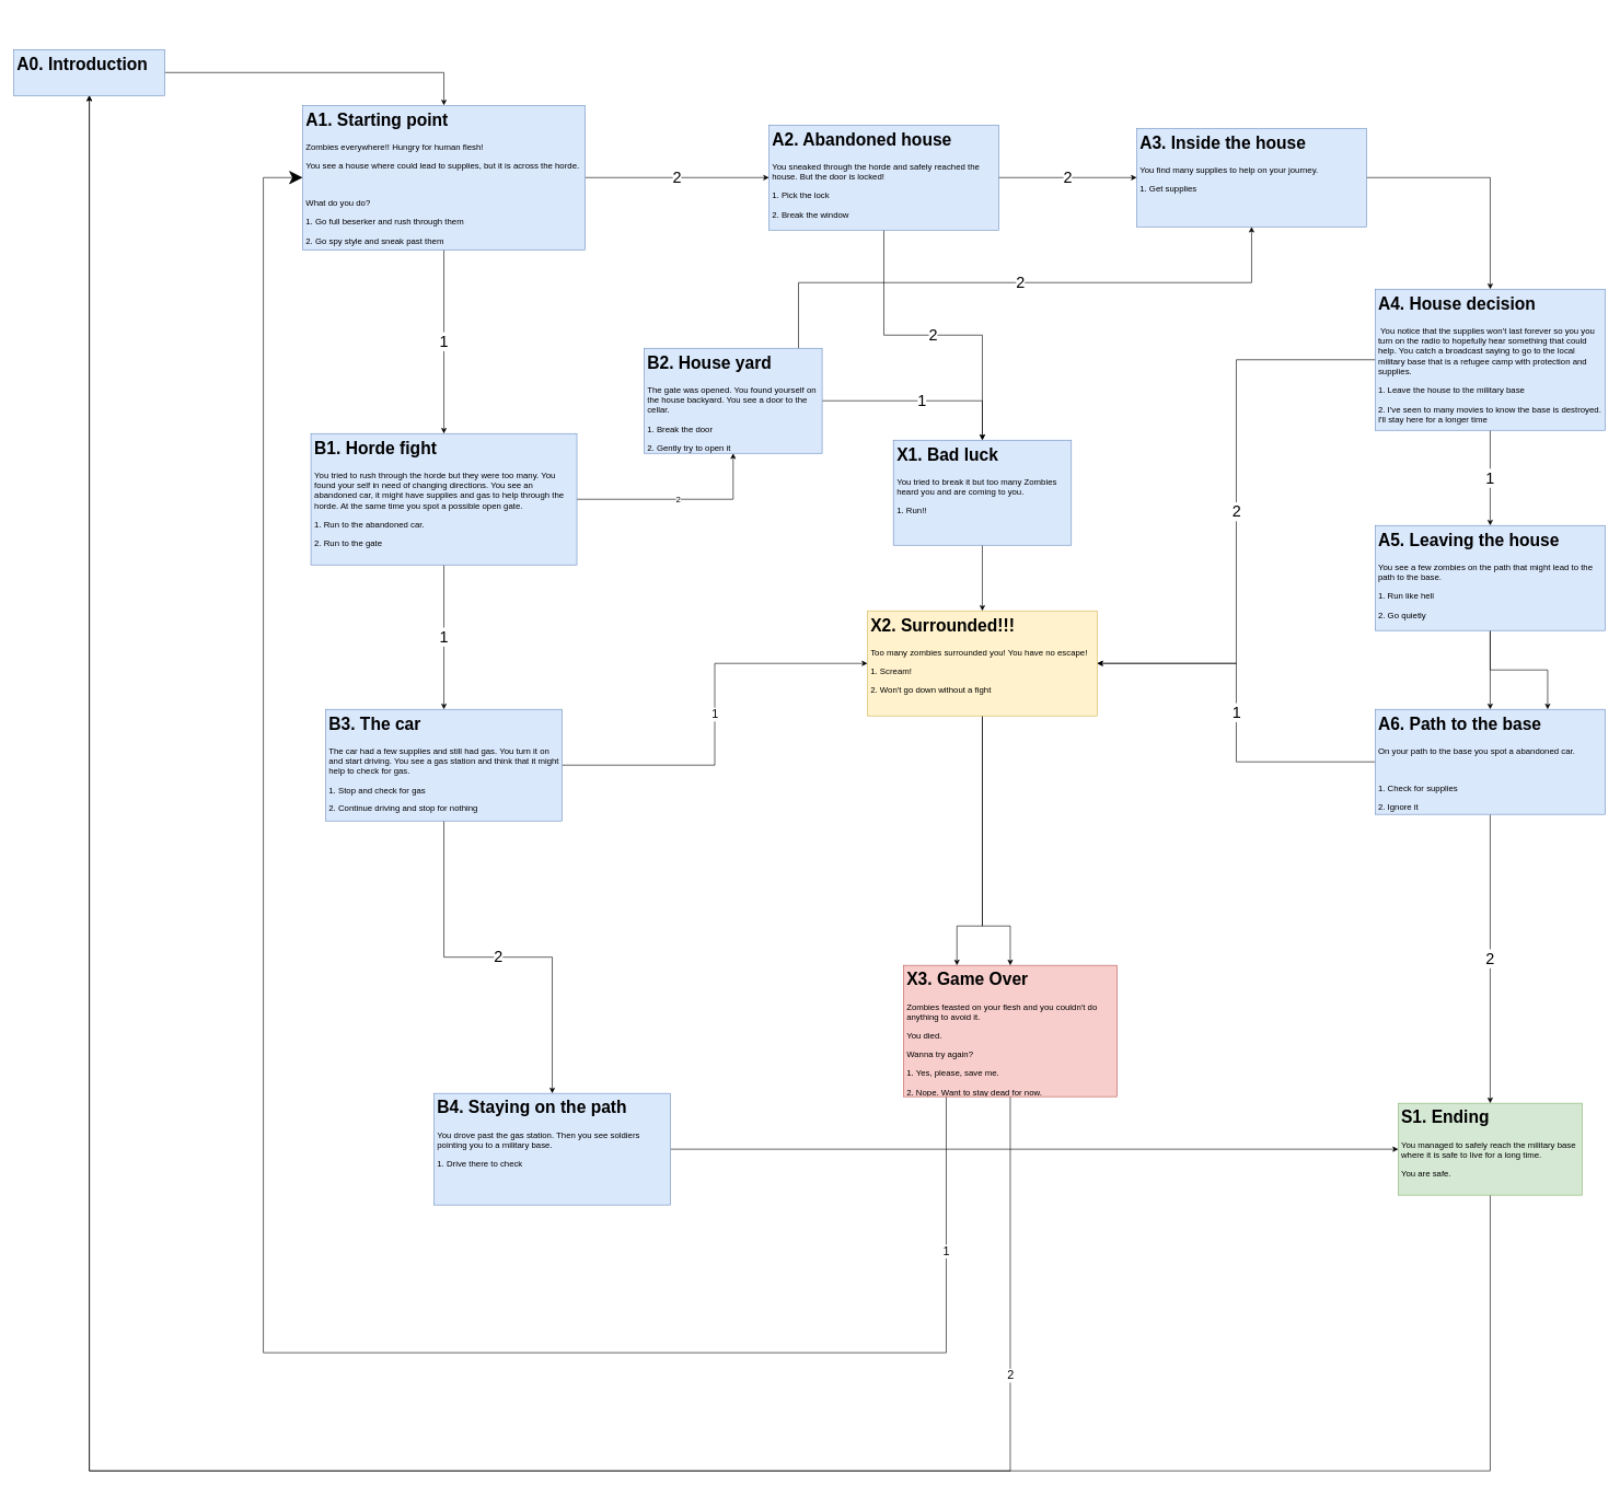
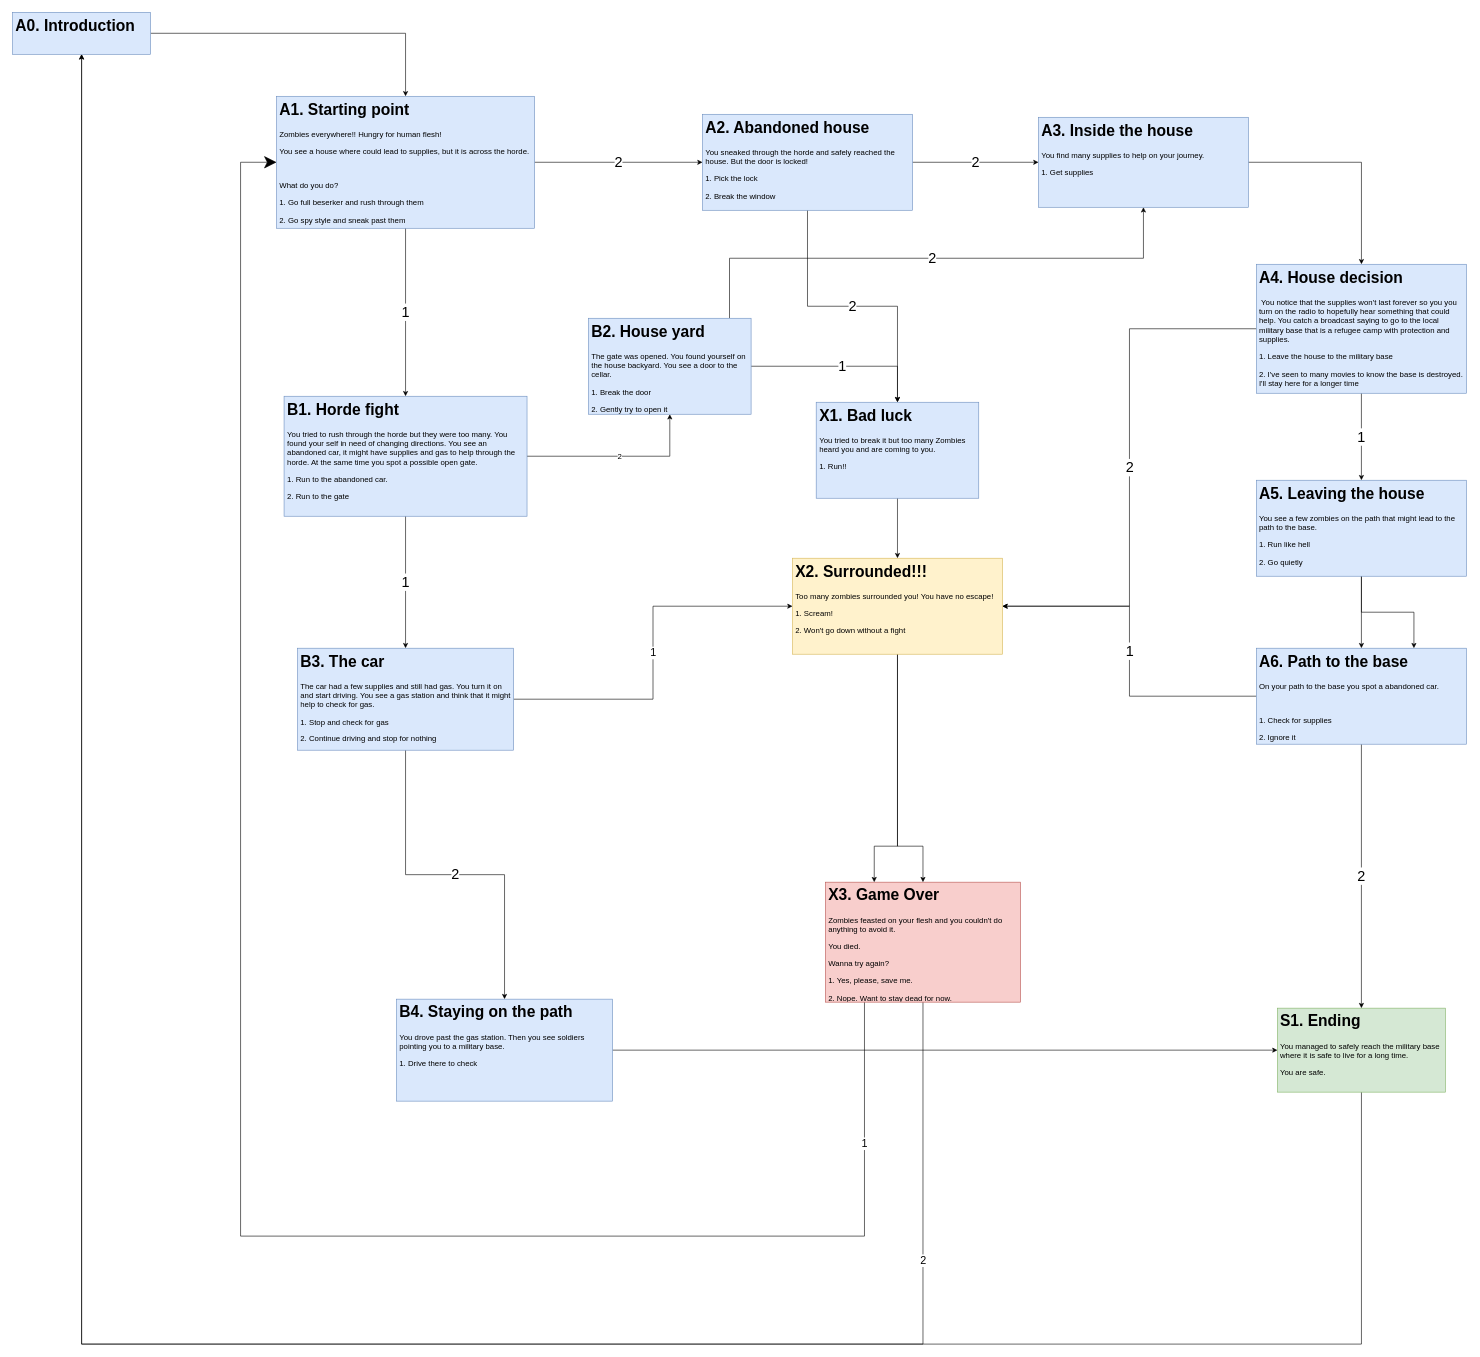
  <mxCell id="0" />
  <mxCell id="1" parent="0" />
  <mxCell id="2" value="2" style="edgeStyle=orthogonalEdgeStyle;rounded=0;orthogonalLoop=1;jettySize=auto;html=1;fontSize=24;" edge="1" parent="1" source="4" target="12"><mxGeometry relative="1" as="geometry" /></mxCell>
  <mxCell id="3" value="1" style="edgeStyle=orthogonalEdgeStyle;rounded=0;orthogonalLoop=1;jettySize=auto;html=1;entryX=0.5;entryY=0;entryDx=0;entryDy=0;fontSize=24;" edge="1" parent="1" source="4" target="15"><mxGeometry relative="1" as="geometry" /></mxCell>
  <mxCell id="4" value="&lt;h1&gt;A1. Starting point&lt;/h1&gt;&lt;p&gt;Zombies everywhere!! Hungry for human flesh!&lt;/p&gt;&lt;p&gt;You see a house where could lead to supplies, but it is across the horde&lt;span&gt;.&lt;/span&gt;&lt;/p&gt;&lt;p&gt;&lt;span&gt;&lt;br&gt;&lt;/span&gt;&lt;/p&gt;&lt;p&gt;&lt;span&gt;What do you do?&lt;/span&gt;&lt;br&gt;&lt;/p&gt;&lt;p&gt;1. Go full beserker and rush through them&lt;/p&gt;&lt;p&gt;2. Go spy style and sneak past them&lt;/p&gt;" style="text;html=1;strokeColor=#6c8ebf;fillColor=#dae8fc;spacing=5;spacingTop=-20;whiteSpace=wrap;overflow=hidden;rounded=0;fontSize=13;" vertex="1" parent="1"><mxGeometry x="460" y="160" width="430" height="220" as="geometry" /></mxCell>
  <mxCell id="5" value="2" style="edgeStyle=orthogonalEdgeStyle;rounded=0;orthogonalLoop=1;jettySize=auto;html=1;entryX=0.5;entryY=1;entryDx=0;entryDy=0;fontSize=18;" edge="1" parent="1" source="7" target="42"><mxGeometry x="-0.791" relative="1" as="geometry"><Array as="points"><mxPoint x="1538" y="2240" /><mxPoint x="135" y="2240" /></Array><mxPoint as="offset" /></mxGeometry></mxCell>
  <mxCell id="6" value="1" style="edgeStyle=orthogonalEdgeStyle;rounded=0;orthogonalLoop=1;jettySize=auto;html=1;entryX=0;entryY=0.5;entryDx=0;entryDy=0;fontSize=18;endSize=18;" edge="1" parent="1" source="7" target="4"><mxGeometry x="-0.856" relative="1" as="geometry"><Array as="points"><mxPoint x="1440" y="2060" /><mxPoint x="400" y="2060" /><mxPoint x="400" y="270" /></Array><mxPoint as="offset" /></mxGeometry></mxCell>
  <mxCell id="7" value="&lt;h1&gt;X3. Game Over&lt;/h1&gt;&lt;p&gt;Zombies feasted on your flesh and you couldn't do anything to avoid it.&lt;/p&gt;&lt;p&gt;You died.&lt;/p&gt;&lt;p&gt;Wanna try again?&lt;/p&gt;&lt;p&gt;1. Yes, please, save me.&lt;/p&gt;&lt;p&gt;2. Nope. Want to stay dead for now.&lt;/p&gt;" style="text;html=1;strokeColor=#b85450;fillColor=#f8cecc;spacing=5;spacingTop=-20;whiteSpace=wrap;overflow=hidden;rounded=0;fontSize=13;" vertex="1" parent="1"><mxGeometry x="1375" y="1470" width="325" height="200" as="geometry" /></mxCell>
  <mxCell id="8" style="edgeStyle=orthogonalEdgeStyle;rounded=0;orthogonalLoop=1;jettySize=auto;html=1;entryX=0.5;entryY=1;entryDx=0;entryDy=0;fontSize=13;" edge="1" parent="1" source="9" target="42"><mxGeometry relative="1" as="geometry"><Array as="points"><mxPoint x="2268" y="2240" /><mxPoint x="135" y="2240" /></Array></mxGeometry></mxCell>
  <mxCell id="9" value="&lt;h1&gt;S1. Ending&lt;/h1&gt;&lt;p&gt;You managed to safely reach the military base where it is safe to live for a long time.&lt;/p&gt;&lt;p&gt;You are safe.&lt;/p&gt;" style="text;html=1;strokeColor=#82b366;fillColor=#d5e8d4;spacing=5;spacingTop=-20;whiteSpace=wrap;overflow=hidden;rounded=0;fontSize=13;" vertex="1" parent="1"><mxGeometry x="2128.35" y="1680" width="280" height="140" as="geometry" /></mxCell>
  <mxCell id="10" value="2" style="edgeStyle=orthogonalEdgeStyle;rounded=0;orthogonalLoop=1;jettySize=auto;html=1;entryX=0;entryY=0.5;entryDx=0;entryDy=0;fontSize=24;" edge="1" parent="1" source="12" target="18"><mxGeometry relative="1" as="geometry" /></mxCell>
  <mxCell id="11" value="2" style="edgeStyle=orthogonalEdgeStyle;rounded=0;orthogonalLoop=1;jettySize=auto;html=1;fontSize=24;" edge="1" parent="1" source="12" target="38"><mxGeometry relative="1" as="geometry" /></mxCell>
  <mxCell id="12" value="&lt;h1&gt;A2. Abandoned house&lt;/h1&gt;&lt;p&gt;You sneaked through the horde and safely reached the house. But the door is locked!&lt;/p&gt;&lt;p&gt;1. Pick the lock&lt;/p&gt;&lt;p&gt;2. Break the window&lt;/p&gt;" style="text;html=1;strokeColor=#6c8ebf;fillColor=#dae8fc;spacing=5;spacingTop=-20;whiteSpace=wrap;overflow=hidden;rounded=0;fontSize=13;" vertex="1" parent="1"><mxGeometry x="1170" y="190" width="350" height="160" as="geometry" /></mxCell>
  <mxCell id="13" value="2" style="edgeStyle=orthogonalEdgeStyle;rounded=0;orthogonalLoop=1;jettySize=auto;html=1;fontSize=13;entryX=0.5;entryY=1;entryDx=0;entryDy=0;" edge="1" parent="1" source="15" target="33"><mxGeometry relative="1" as="geometry"><mxPoint x="1050" y="630" as="targetPoint" /></mxGeometry></mxCell>
  <mxCell id="14" value="1" style="edgeStyle=orthogonalEdgeStyle;rounded=0;orthogonalLoop=1;jettySize=auto;html=1;entryX=0.5;entryY=0;entryDx=0;entryDy=0;fontSize=24;" edge="1" parent="1" source="15" target="36"><mxGeometry relative="1" as="geometry" /></mxCell>
  <mxCell id="15" value="&lt;h1&gt;&lt;font style=&quot;font-size: 26px&quot;&gt;B1. Horde fight&lt;/font&gt;&lt;/h1&gt;&lt;p style=&quot;font-size: 13px&quot;&gt;You tried to rush through the horde but they were too many. You found your self in need of changing directions. You see an abandoned car, it might have supplies and gas to help through the horde. At the same time you spot a possible open gate.&lt;/p&gt;&lt;p style=&quot;font-size: 13px&quot;&gt;1. Run to the abandoned car.&lt;/p&gt;&lt;p style=&quot;font-size: 13px&quot;&gt;2. Run to the gate&lt;/p&gt;" style="text;html=1;strokeColor=#6c8ebf;fillColor=#dae8fc;spacing=5;spacingTop=-20;whiteSpace=wrap;overflow=hidden;rounded=0;fontSize=13;" vertex="1" parent="1"><mxGeometry x="472.5" y="660" width="405" height="200" as="geometry" /></mxCell>
  <mxCell id="16" value="&lt;h1&gt;&lt;br&gt;&lt;/h1&gt;" style="text;html=1;strokeColor=none;fillColor=none;spacing=5;spacingTop=-20;whiteSpace=wrap;overflow=hidden;rounded=0;fontSize=24;" vertex="1" parent="1"><mxGeometry x="1150" y="620" width="190" height="120" as="geometry" /></mxCell>
  <mxCell id="17" style="edgeStyle=orthogonalEdgeStyle;rounded=0;orthogonalLoop=1;jettySize=auto;html=1;fontSize=13;" edge="1" parent="1" source="18" target="21"><mxGeometry relative="1" as="geometry" /></mxCell>
  <mxCell id="18" value="&lt;h1&gt;A3. Inside the house&lt;/h1&gt;&lt;p&gt;You find many supplies to help on your journey.&lt;/p&gt;&lt;p&gt;1. Get supplies&lt;/p&gt;" style="text;html=1;strokeColor=#6c8ebf;fillColor=#dae8fc;spacing=5;spacingTop=-20;whiteSpace=wrap;overflow=hidden;rounded=0;fontSize=13;" vertex="1" parent="1"><mxGeometry x="1730" y="195" width="350" height="150" as="geometry" /></mxCell>
  <mxCell id="19" value="1" style="edgeStyle=orthogonalEdgeStyle;rounded=0;orthogonalLoop=1;jettySize=auto;html=1;entryX=0.5;entryY=0;entryDx=0;entryDy=0;fontSize=24;" edge="1" parent="1" source="21" target="24"><mxGeometry relative="1" as="geometry" /></mxCell>
  <mxCell id="20" value="2" style="edgeStyle=orthogonalEdgeStyle;rounded=0;orthogonalLoop=1;jettySize=auto;html=1;entryX=1;entryY=0.5;entryDx=0;entryDy=0;fontSize=24;" edge="1" parent="1" source="21" target="30"><mxGeometry relative="1" as="geometry" /></mxCell>
  <mxCell id="21" value="&lt;h1&gt;A4. House decision&lt;/h1&gt;&amp;nbsp;You notice that the supplies won't last forever so you yo&lt;span&gt;u turn on the radio to hopefully hear something that could help. You catch a broadcast saying to go to the local military base that is a refugee camp with protection and supplies.&lt;/span&gt;&lt;br&gt;&lt;p&gt;1. Leave the house to the military base&lt;/p&gt;&lt;p&gt;2. I've seen to many movies to know the base is destroyed. I'll stay here for a longer time&lt;/p&gt;" style="text;html=1;strokeColor=#6c8ebf;fillColor=#dae8fc;spacing=5;spacingTop=-20;whiteSpace=wrap;overflow=hidden;rounded=0;fontSize=13;" vertex="1" parent="1"><mxGeometry x="2093.35" y="440" width="350" height="215" as="geometry" /></mxCell>
  <mxCell id="22" style="edgeStyle=orthogonalEdgeStyle;rounded=0;orthogonalLoop=1;jettySize=auto;html=1;entryX=0.5;entryY=0;entryDx=0;entryDy=0;fontSize=13;" edge="1" parent="1" source="24" target="27"><mxGeometry relative="1" as="geometry" /></mxCell>
  <mxCell id="23" style="edgeStyle=orthogonalEdgeStyle;rounded=0;orthogonalLoop=1;jettySize=auto;html=1;entryX=0.75;entryY=0;entryDx=0;entryDy=0;fontSize=13;" edge="1" parent="1" source="24" target="27"><mxGeometry relative="1" as="geometry" /></mxCell>
  <mxCell id="24" value="&lt;h1&gt;A5. Leaving the house&lt;/h1&gt;&lt;p&gt;&lt;span&gt;You see a few zombies on the path that might lead to the path to the base.&amp;nbsp;&lt;/span&gt;&lt;/p&gt;&lt;p&gt;&lt;span&gt;1. Run like hell&lt;/span&gt;&lt;br&gt;&lt;/p&gt;&lt;p&gt;2. Go quietly&lt;/p&gt;" style="text;html=1;strokeColor=#6c8ebf;fillColor=#dae8fc;spacing=5;spacingTop=-20;whiteSpace=wrap;overflow=hidden;rounded=0;fontSize=13;" vertex="1" parent="1"><mxGeometry x="2093.35" y="800" width="350" height="160" as="geometry" /></mxCell>
  <mxCell id="25" value="2" style="edgeStyle=orthogonalEdgeStyle;rounded=0;orthogonalLoop=1;jettySize=auto;html=1;entryX=0.5;entryY=0;entryDx=0;entryDy=0;fontSize=24;" edge="1" parent="1" source="27" target="9"><mxGeometry relative="1" as="geometry" /></mxCell>
  <mxCell id="26" value="1" style="edgeStyle=orthogonalEdgeStyle;rounded=0;orthogonalLoop=1;jettySize=auto;html=1;fontSize=24;" edge="1" parent="1" source="27" target="30"><mxGeometry relative="1" as="geometry" /></mxCell>
  <mxCell id="27" value="&lt;h1&gt;A6. Path to the base&lt;/h1&gt;&lt;p&gt;&lt;span&gt;On your path to the base you spot a abandoned car.&amp;nbsp;&lt;/span&gt;&lt;/p&gt;&lt;p&gt;&lt;br&gt;&lt;/p&gt;1. Check for supplies&lt;p&gt;2. Ignore it&lt;/p&gt;" style="text;html=1;strokeColor=#6c8ebf;fillColor=#dae8fc;spacing=5;spacingTop=-20;whiteSpace=wrap;overflow=hidden;rounded=0;fontSize=13;" vertex="1" parent="1"><mxGeometry x="2093.35" y="1080" width="350" height="160" as="geometry" /></mxCell>
  <mxCell id="28" style="edgeStyle=orthogonalEdgeStyle;rounded=0;orthogonalLoop=1;jettySize=auto;html=1;entryX=0.5;entryY=0;entryDx=0;entryDy=0;fontSize=13;" edge="1" parent="1" source="30" target="7"><mxGeometry relative="1" as="geometry"><Array as="points"><mxPoint x="1495" y="1410" /><mxPoint x="1538" y="1410" /></Array></mxGeometry></mxCell>
  <mxCell id="29" style="edgeStyle=orthogonalEdgeStyle;rounded=0;orthogonalLoop=1;jettySize=auto;html=1;entryX=0.25;entryY=0;entryDx=0;entryDy=0;fontSize=13;" edge="1" parent="1" source="30" target="7"><mxGeometry relative="1" as="geometry"><Array as="points"><mxPoint x="1495" y="1410" /><mxPoint x="1456" y="1410" /></Array></mxGeometry></mxCell>
  <mxCell id="30" value="&lt;h1&gt;X2. Surrounded!!!&lt;/h1&gt;&lt;p&gt;Too many zombies surrounded you! You have no escape!&lt;/p&gt;&lt;p&gt;1. Scream!&lt;/p&gt;&lt;p&gt;2. Won't go down without a fight&lt;/p&gt;" style="text;html=1;strokeColor=#d6b656;fillColor=#fff2cc;spacing=5;spacingTop=-20;whiteSpace=wrap;overflow=hidden;rounded=0;fontSize=13;" vertex="1" parent="1"><mxGeometry x="1320" y="930" width="350" height="160" as="geometry" /></mxCell>
  <mxCell id="31" value="2" style="edgeStyle=orthogonalEdgeStyle;rounded=0;orthogonalLoop=1;jettySize=auto;html=1;fontSize=24;" edge="1" parent="1" source="33" target="18"><mxGeometry relative="1" as="geometry"><Array as="points"><mxPoint x="1215" y="430" /><mxPoint x="1905" y="430" /></Array></mxGeometry></mxCell>
  <mxCell id="32" value="1" style="edgeStyle=orthogonalEdgeStyle;rounded=0;orthogonalLoop=1;jettySize=auto;html=1;fontSize=24;entryX=0.5;entryY=0;entryDx=0;entryDy=0;" edge="1" parent="1" source="33" target="38"><mxGeometry relative="1" as="geometry" /></mxCell>
  <mxCell id="33" value="&lt;h1&gt;B2. House yard&lt;/h1&gt;&lt;p&gt;The gate was opened. You found yourself on the house backyard. You see a door to the cellar.&lt;/p&gt;&lt;p&gt;1. Break the door&lt;/p&gt;&lt;p&gt;2. Gently try to open it&lt;/p&gt;" style="text;html=1;strokeColor=#6c8ebf;fillColor=#dae8fc;spacing=5;spacingTop=-20;whiteSpace=wrap;overflow=hidden;rounded=0;fontSize=13;" vertex="1" parent="1"><mxGeometry x="980" y="530" width="271" height="160" as="geometry" /></mxCell>
  <mxCell id="34" value="2" style="edgeStyle=orthogonalEdgeStyle;rounded=0;orthogonalLoop=1;jettySize=auto;html=1;entryX=0.5;entryY=0;entryDx=0;entryDy=0;fontSize=24;" edge="1" parent="1" source="36" target="40"><mxGeometry relative="1" as="geometry" /></mxCell>
  <mxCell id="35" value="1" style="edgeStyle=orthogonalEdgeStyle;rounded=0;orthogonalLoop=1;jettySize=auto;html=1;entryX=0;entryY=0.5;entryDx=0;entryDy=0;fontSize=18;" edge="1" parent="1" source="36" target="30"><mxGeometry relative="1" as="geometry" /></mxCell>
  <mxCell id="36" value="&lt;h1&gt;B3. The car&lt;/h1&gt;&lt;p&gt;The car had a few supplies and still had gas. You turn it on and start driving. You see a gas station and think that it might help to check for gas.&lt;/p&gt;&lt;p&gt;1. Stop and check for gas&lt;/p&gt;&lt;p&gt;2. Continue driving and stop for nothing&lt;/p&gt;" style="text;html=1;strokeColor=#6c8ebf;fillColor=#dae8fc;spacing=5;spacingTop=-20;whiteSpace=wrap;overflow=hidden;rounded=0;fontSize=13;" vertex="1" parent="1"><mxGeometry x="495" y="1080" width="360" height="170" as="geometry" /></mxCell>
  <mxCell id="37" style="edgeStyle=orthogonalEdgeStyle;rounded=0;orthogonalLoop=1;jettySize=auto;html=1;entryX=0.5;entryY=0;entryDx=0;entryDy=0;fontSize=13;" edge="1" parent="1" source="38" target="30"><mxGeometry relative="1" as="geometry" /></mxCell>
  <mxCell id="38" value="&lt;h1&gt;X1. Bad luck&lt;/h1&gt;&lt;p&gt;You tried to break it but too many Zombies heard you and are coming to you.&lt;/p&gt;&lt;p&gt;1. Run!!&lt;/p&gt;" style="text;html=1;strokeColor=#6c8ebf;fillColor=#dae8fc;spacing=5;spacingTop=-20;whiteSpace=wrap;overflow=hidden;rounded=0;fontSize=13;" vertex="1" parent="1"><mxGeometry x="1359.5" y="670" width="271" height="160" as="geometry" /></mxCell>
  <mxCell id="39" style="edgeStyle=orthogonalEdgeStyle;rounded=0;orthogonalLoop=1;jettySize=auto;html=1;entryX=0;entryY=0.5;entryDx=0;entryDy=0;fontSize=13;" edge="1" parent="1" source="40" target="9"><mxGeometry relative="1" as="geometry" /></mxCell>
  <mxCell id="40" value="&lt;h1&gt;B4. Staying on the path&lt;/h1&gt;&lt;p&gt;You drove past the gas station. Then you see soldiers pointing you to a military base.&lt;/p&gt;&lt;p&gt;1. Drive there to check&lt;br&gt;&lt;/p&gt;" style="text;html=1;strokeColor=#6c8ebf;fillColor=#dae8fc;spacing=5;spacingTop=-20;whiteSpace=wrap;overflow=hidden;rounded=0;fontSize=13;" vertex="1" parent="1"><mxGeometry x="660" y="1665" width="360" height="170" as="geometry" /></mxCell>
  <mxCell id="41" style="edgeStyle=orthogonalEdgeStyle;rounded=0;orthogonalLoop=1;jettySize=auto;html=1;entryX=0.5;entryY=0;entryDx=0;entryDy=0;fontSize=13;" edge="1" parent="1" source="42" target="4"><mxGeometry relative="1" as="geometry" /></mxCell>
- <mxCell id="42" value="&lt;h1&gt;A0. Introduction&lt;/h1&gt;" style="text;html=1;strokeColor=#6c8ebf;fillColor=#dae8fc;spacing=5;spacingTop=-20;whiteSpace=wrap;overflow=hidden;rounded=0;fontSize=13;" vertex="1" parent="1"><mxGeometry x="20" y="75" width="230" height="70" as="geometry" /></mxCell>
+ <mxCell id="42" value="&lt;h1&gt;A0. Introduction&lt;/h1&gt;" style="text;html=1;strokeColor=#6c8ebf;fillColor=#dae8fc;spacing=5;spacingTop=-20;whiteSpace=wrap;overflow=hidden;rounded=0;fontSize=13;" vertex="1" parent="1"><mxGeometry x="20" y="20" width="230" height="70" as="geometry" /></mxCell>
